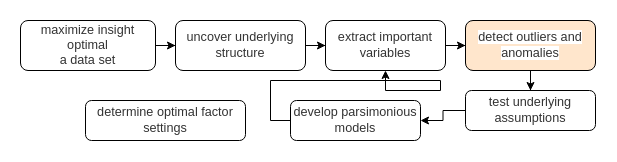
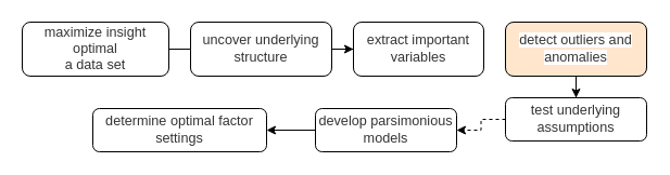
  <mxCell id="0" />
  <mxCell id="1" parent="0" />
- <mxCell id="2" style="edgeStyle=orthogonalEdgeStyle;rounded=0;orthogonalLoop=1;jettySize=auto;html=1;" edge="1" parent="1" source="3" target="5"><mxGeometry relative="1" as="geometry" /></mxCell>
+ <mxCell id="2" style="edgeStyle=orthogonalEdgeStyle;rounded=0;orthogonalLoop=1;jettySize=auto;html=1;endArrow=none;" edge="1" parent="1" source="3" target="5"><mxGeometry relative="1" as="geometry" /></mxCell>
  <mxCell id="3" value="&lt;span style=&quot;color: rgb(51 , 51 , 51) ; font-family: &amp;#34;latin modern roman&amp;#34; , &amp;#34;latin modern roman 10&amp;#34; , , , &amp;#34;noto serif cjk sc&amp;#34; , serif ; font-size: 12.667px ; text-align: left ; background-color: rgb(255 , 255 , 255)&quot;&gt;maximize insight optimal &lt;br&gt;a data set&lt;/span&gt;" style="rounded=1;whiteSpace=wrap;html=1;fontSize=12;glass=0;strokeWidth=1;shadow=0;" parent="1" vertex="1"><mxGeometry x="20" y="20" width="135" height="50" as="geometry" /></mxCell>
  <mxCell id="4" style="edgeStyle=orthogonalEdgeStyle;rounded=0;orthogonalLoop=1;jettySize=auto;html=1;" edge="1" parent="1" source="5" target="7"><mxGeometry relative="1" as="geometry" /></mxCell>
  <mxCell id="5" value="&lt;span style=&quot;color: rgb(51 , 51 , 51) ; font-family: &amp;#34;latin modern roman&amp;#34; , &amp;#34;latin modern roman 10&amp;#34; , , , &amp;#34;noto serif cjk sc&amp;#34; , serif ; font-size: 12.667px ; text-align: left ; background-color: rgb(255 , 255 , 255)&quot;&gt;uncover underlying structure&lt;/span&gt;" style="rounded=1;whiteSpace=wrap;html=1;" vertex="1" parent="1"><mxGeometry x="175" y="20" width="130" height="50" as="geometry" /></mxCell>
- <mxCell id="6" style="edgeStyle=orthogonalEdgeStyle;rounded=0;orthogonalLoop=1;jettySize=auto;html=1;entryX=0;entryY=0.5;entryDx=0;entryDy=0;" edge="1" parent="1" source="7" target="9"><mxGeometry relative="1" as="geometry" /></mxCell>
  <mxCell id="7" value="&lt;span style=&quot;color: rgb(51 , 51 , 51) ; font-family: &amp;#34;latin modern roman&amp;#34; , &amp;#34;latin modern roman 10&amp;#34; , , , &amp;#34;noto serif cjk sc&amp;#34; , serif ; font-size: 12.667px ; text-align: left ; background-color: rgb(255 , 255 , 255)&quot;&gt;extract important variables&lt;/span&gt;" style="rounded=1;whiteSpace=wrap;html=1;" vertex="1" parent="1"><mxGeometry x="325" y="20" width="120" height="50" as="geometry" /></mxCell>
  <mxCell id="8" style="edgeStyle=orthogonalEdgeStyle;rounded=0;orthogonalLoop=1;jettySize=auto;html=1;entryX=0.5;entryY=0;entryDx=0;entryDy=0;" edge="1" parent="1" source="9" target="11"><mxGeometry relative="1" as="geometry" /></mxCell>
  <mxCell id="9" value="&lt;span style=&quot;color: rgb(51 , 51 , 51) ; font-family: &amp;#34;latin modern roman&amp;#34; , &amp;#34;latin modern roman 10&amp;#34; , , , &amp;#34;noto serif cjk sc&amp;#34; , serif ; font-size: 12.667px ; text-align: left ; background-color: rgb(255 , 255 , 255)&quot;&gt;detect outliers and anomalies&lt;/span&gt;" style="rounded=1;whiteSpace=wrap;html=1;fillColor=#ffe6cc;" vertex="1" parent="1"><mxGeometry x="465" y="20" width="130" height="50" as="geometry" /></mxCell>
- <mxCell id="10" style="edgeStyle=orthogonalEdgeStyle;rounded=0;orthogonalLoop=1;jettySize=auto;html=1;exitX=0;exitY=0.5;exitDx=0;exitDy=0;entryX=1;entryY=0.5;entryDx=0;entryDy=0;" edge="1" parent="1" source="11" target="13"><mxGeometry relative="1" as="geometry" /></mxCell>
+ <mxCell id="10" style="edgeStyle=orthogonalEdgeStyle;rounded=0;orthogonalLoop=1;jettySize=auto;html=1;exitX=0;exitY=0.5;exitDx=0;exitDy=0;entryX=1;entryY=0.5;entryDx=0;entryDy=0;dashed=1;" edge="1" parent="1" source="11" target="13"><mxGeometry relative="1" as="geometry" /></mxCell>
  <mxCell id="11" value="&lt;span style=&quot;color: rgb(51 , 51 , 51) ; font-family: &amp;#34;latin modern roman&amp;#34; , &amp;#34;latin modern roman 10&amp;#34; , , , &amp;#34;noto serif cjk sc&amp;#34; , serif ; font-size: 12.667px ; text-align: left ; background-color: rgb(255 , 255 , 255)&quot;&gt;test underlying assumptions&lt;/span&gt;" style="rounded=1;whiteSpace=wrap;html=1;" vertex="1" parent="1"><mxGeometry x="465" y="90" width="130" height="40" as="geometry" /></mxCell>
- <mxCell id="12" style="edgeStyle=orthogonalEdgeStyle;rounded=0;orthogonalLoop=1;jettySize=auto;html=1;exitX=0;exitY=0.5;exitDx=0;exitDy=0;" edge="1" parent="1" source="13" target="7"><mxGeometry relative="1" as="geometry" /></mxCell>
+ <mxCell id="12" style="edgeStyle=orthogonalEdgeStyle;rounded=0;orthogonalLoop=1;jettySize=auto;html=1;exitX=0;exitY=0.5;exitDx=0;exitDy=0;entryX=1;entryY=0.5;entryDx=0;entryDy=0;" edge="1" parent="1" source="13" target="14"><mxGeometry relative="1" as="geometry" /></mxCell>
  <mxCell id="13" value="&lt;span style=&quot;color: rgb(51 , 51 , 51) ; font-family: &amp;#34;latin modern roman&amp;#34; , &amp;#34;latin modern roman 10&amp;#34; , , , &amp;#34;noto serif cjk sc&amp;#34; , serif ; font-size: 12.667px ; text-align: left ; background-color: rgb(255 , 255 , 255)&quot;&gt;develop parsimonious models&lt;/span&gt;" style="rounded=1;whiteSpace=wrap;html=1;" vertex="1" parent="1"><mxGeometry x="290" y="100" width="130" height="40" as="geometry" /></mxCell>
  <mxCell id="14" value="&lt;div&gt;&lt;span style=&quot;color: rgb(51 , 51 , 51) ; font-family: &amp;#34;latin modern roman&amp;#34; , &amp;#34;latin modern roman 10&amp;#34; , , , &amp;#34;noto serif cjk sc&amp;#34; , serif ; font-size: 12.667px ; text-align: left ; background-color: rgb(255 , 255 , 255)&quot;&gt;determine optimal factor settings&lt;/span&gt;&lt;font color=&quot;#333333&quot;&gt;&lt;span style=&quot;font-size: 12.667px&quot;&gt;&lt;br&gt;&lt;/span&gt;&lt;/font&gt;&lt;/div&gt;" style="rounded=1;whiteSpace=wrap;html=1;" vertex="1" parent="1"><mxGeometry x="85" y="100" width="160" height="40" as="geometry" /></mxCell>
